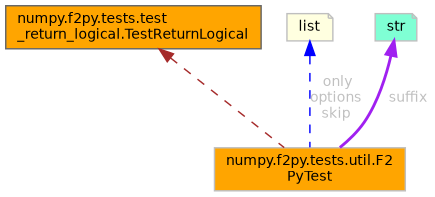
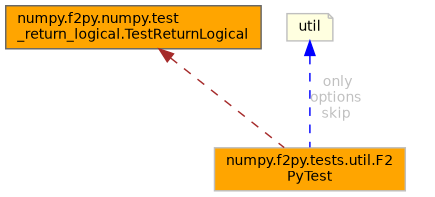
  digraph {
    node [color=grey75 fillcolor=orange fontname=Helvetica fontsize=10 shape=box style=filled]
    edge [dir=back fontname=Helvetica fontsize=10 labelfontname=Helvetica labelfontsize=10 style=dashed fontcolor=grey]
-   n1 [color=gray40 fontcolor=black height=0.2 label="numpy.f2py.tests.test\l_return_logical.TestReturnLogical" width=0.4]
+   n1 [color=gray40 fontcolor=black height=0.2 label="numpy.f2py.numpy.test\l_return_logical.TestReturnLogical" width=0.4]
    n2 [height=0.2 label="numpy.f2py.tests.util.F2\lPyTest" width=0.4]
-   n3 [fillcolor=lightyellow height=0.2 label=list shape=note width=0.4]
-   n4 [fillcolor=aquamarine height=0.2 label=str shape=note width=0.4]
+   n3 [fillcolor=lightyellow height=0.2 label=util shape=note width=0.4]
    n1 -> n2 [color=brown fontcolor=""]
    n3 -> n2 [color=blue label=" only\noptions\nskip"]
-   n4 -> n2 [color=purple label=" suffix" style=bold]
  }
